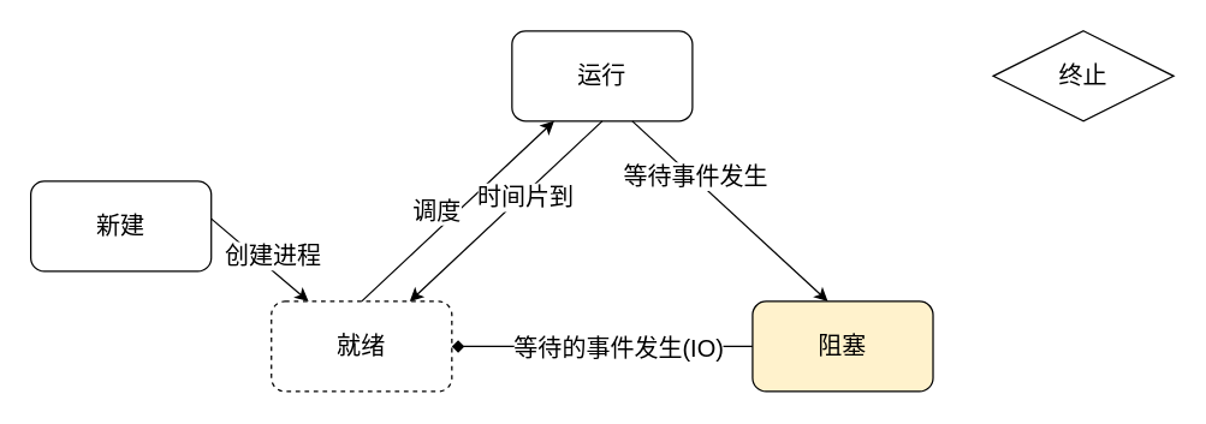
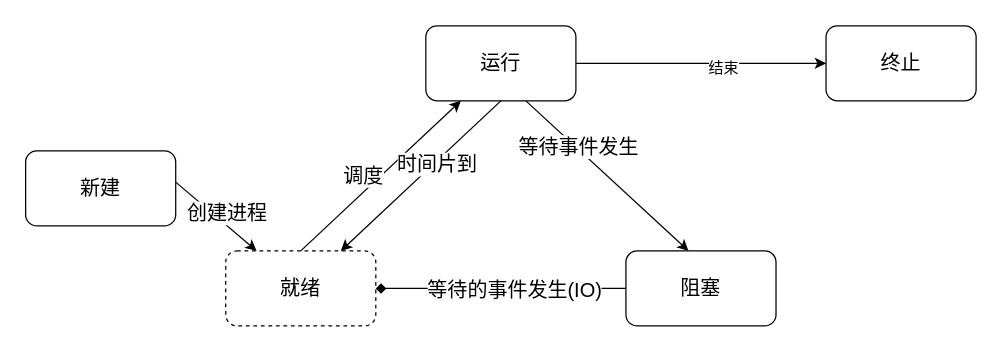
  <mxCell id="0" />
  <mxCell id="1" parent="0" />
  <mxCell id="2" value="&lt;font style=&quot;font-size: 16px&quot;&gt;新建&lt;/font&gt;" style="rounded=1;whiteSpace=wrap;html=1;" vertex="1" parent="1"><mxGeometry y="120" width="120" height="60" as="geometry" x="20" /></mxCell>
+ <mxCell id="3" style="edgeStyle=orthogonalEdgeStyle;rounded=0;orthogonalLoop=1;jettySize=auto;html=1;entryX=0;entryY=0.5;entryDx=0;entryDy=0;" edge="1" parent="1" source="5" target="7"><mxGeometry relative="1" as="geometry" /></mxCell>
+ <mxCell id="4" value="结束" style="text;html=1;resizable=0;points=[];align=center;verticalAlign=middle;labelBackgroundColor=#ffffff;" vertex="1" connectable="0" parent="3"><mxGeometry x="0.17" y="-3" relative="1" as="geometry"><mxPoint as="offset" /></mxGeometry></mxCell>
  <mxCell id="5" value="&lt;font style=&quot;font-size: 16px&quot;&gt;运行&lt;/font&gt;" style="rounded=1;whiteSpace=wrap;html=1;" vertex="1" parent="1"><mxGeometry x="340" y="20" width="120" height="60" as="geometry" /></mxCell>
  <mxCell id="6" value="&lt;font style=&quot;font-size: 16px&quot;&gt;就绪&lt;/font&gt;" style="rounded=1;whiteSpace=wrap;html=1;dashed=1;" vertex="1" parent="1"><mxGeometry x="180" y="200" width="120" height="60" as="geometry" /></mxCell>
- <mxCell id="7" value="&lt;font style=&quot;font-size: 16px&quot;&gt;终止&lt;/font&gt;" style="rhombus;whiteSpace=wrap;html=1;" vertex="1" parent="1"><mxGeometry x="660" y="20" width="120" height="60" as="geometry" /></mxCell>
+ <mxCell id="7" value="&lt;font style=&quot;font-size: 16px&quot;&gt;终止&lt;/font&gt;" style="rounded=1;whiteSpace=wrap;html=1;" vertex="1" parent="1"><mxGeometry x="660" y="20" width="120" height="60" as="geometry" /></mxCell>
  <mxCell id="8" style="edgeStyle=orthogonalEdgeStyle;rounded=0;orthogonalLoop=1;jettySize=auto;html=1;entryX=1;entryY=0.5;entryDx=0;entryDy=0;endArrow=diamond;" edge="1" parent="1" source="10" target="6"><mxGeometry relative="1" as="geometry" /></mxCell>
  <mxCell id="9" value="等待的事件发生(IO)" style="text;html=1;resizable=0;points=[];align=center;verticalAlign=middle;labelBackgroundColor=#ffffff;fontSize=16;" vertex="1" connectable="0" parent="8"><mxGeometry x="-0.19" y="3" relative="1" as="geometry"><mxPoint x="-9" y="-3" as="offset" /></mxGeometry></mxCell>
- <mxCell id="10" value="&lt;font style=&quot;font-size: 16px&quot;&gt;阻塞&lt;/font&gt;" style="rounded=1;whiteSpace=wrap;html=1;fillColor=#fff2cc;" vertex="1" parent="1"><mxGeometry x="500" y="200" width="120" height="60" as="geometry" /></mxCell>
+ <mxCell id="10" value="&lt;font style=&quot;font-size: 16px&quot;&gt;阻塞&lt;/font&gt;" style="rounded=1;whiteSpace=wrap;html=1;" vertex="1" parent="1"><mxGeometry x="500" y="200" width="120" height="60" as="geometry" /></mxCell>
  <mxCell id="11" value="" style="endArrow=classic;html=1;" edge="1" parent="1" target="6"><mxGeometry width="50" height="50" relative="1" as="geometry"><mxPoint x="140" y="145" as="sourcePoint" /><mxPoint x="200" y="215" as="targetPoint" /></mxGeometry></mxCell>
  <mxCell id="12" value="创建进程" style="text;html=1;resizable=0;points=[];align=center;verticalAlign=middle;labelBackgroundColor=#ffffff;fontSize=16;" vertex="1" connectable="0" parent="11"><mxGeometry x="-0.31" y="3" relative="1" as="geometry"><mxPoint x="16" y="8.5" as="offset" /></mxGeometry></mxCell>
  <mxCell id="13" value="" style="endArrow=classic;html=1;exitX=0.5;exitY=0;exitDx=0;exitDy=0;" edge="1" parent="1" source="6" target="5"><mxGeometry width="50" height="50" relative="1" as="geometry"><mxPoint x="260" y="170" as="sourcePoint" /><mxPoint x="310" y="120" as="targetPoint" /></mxGeometry></mxCell>
  <mxCell id="14" value="调度&lt;br style=&quot;font-size: 16px;&quot;&gt;" style="text;html=1;resizable=0;points=[];align=center;verticalAlign=middle;labelBackgroundColor=#ffffff;fontSize=16;" vertex="1" connectable="0" parent="13"><mxGeometry x="-0.297" y="-3" relative="1" as="geometry"><mxPoint x="2.5" y="-20" as="offset" /></mxGeometry></mxCell>
  <mxCell id="15" value="" style="endArrow=classic;html=1;exitX=0.5;exitY=1;exitDx=0;exitDy=0;" edge="1" parent="1" source="5" target="6"><mxGeometry width="50" height="50" relative="1" as="geometry"><mxPoint x="403" y="90" as="sourcePoint" /><mxPoint x="350" y="150" as="targetPoint" /></mxGeometry></mxCell>
  <mxCell id="16" value="时间片到" style="text;html=1;resizable=0;points=[];align=center;verticalAlign=middle;labelBackgroundColor=#ffffff;fontSize=16;" vertex="1" connectable="0" parent="15"><mxGeometry x="-0.178" y="2" relative="1" as="geometry"><mxPoint as="offset" /></mxGeometry></mxCell>
  <mxCell id="17" value="" style="endArrow=classic;html=1;entryX=0.417;entryY=0;entryDx=0;entryDy=0;entryPerimeter=0;" edge="1" parent="1" target="10"><mxGeometry width="50" height="50" relative="1" as="geometry"><mxPoint x="420" y="80" as="sourcePoint" /><mxPoint x="530" y="180" as="targetPoint" /></mxGeometry></mxCell>
  <mxCell id="18" value="&lt;font style=&quot;font-size: 16px&quot;&gt;等待事件发生&lt;/font&gt;" style="text;html=1;resizable=0;points=[];align=center;verticalAlign=middle;labelBackgroundColor=#ffffff;" vertex="1" connectable="0" parent="17"><mxGeometry x="-0.376" y="1" relative="1" as="geometry"><mxPoint as="offset" /></mxGeometry></mxCell>
